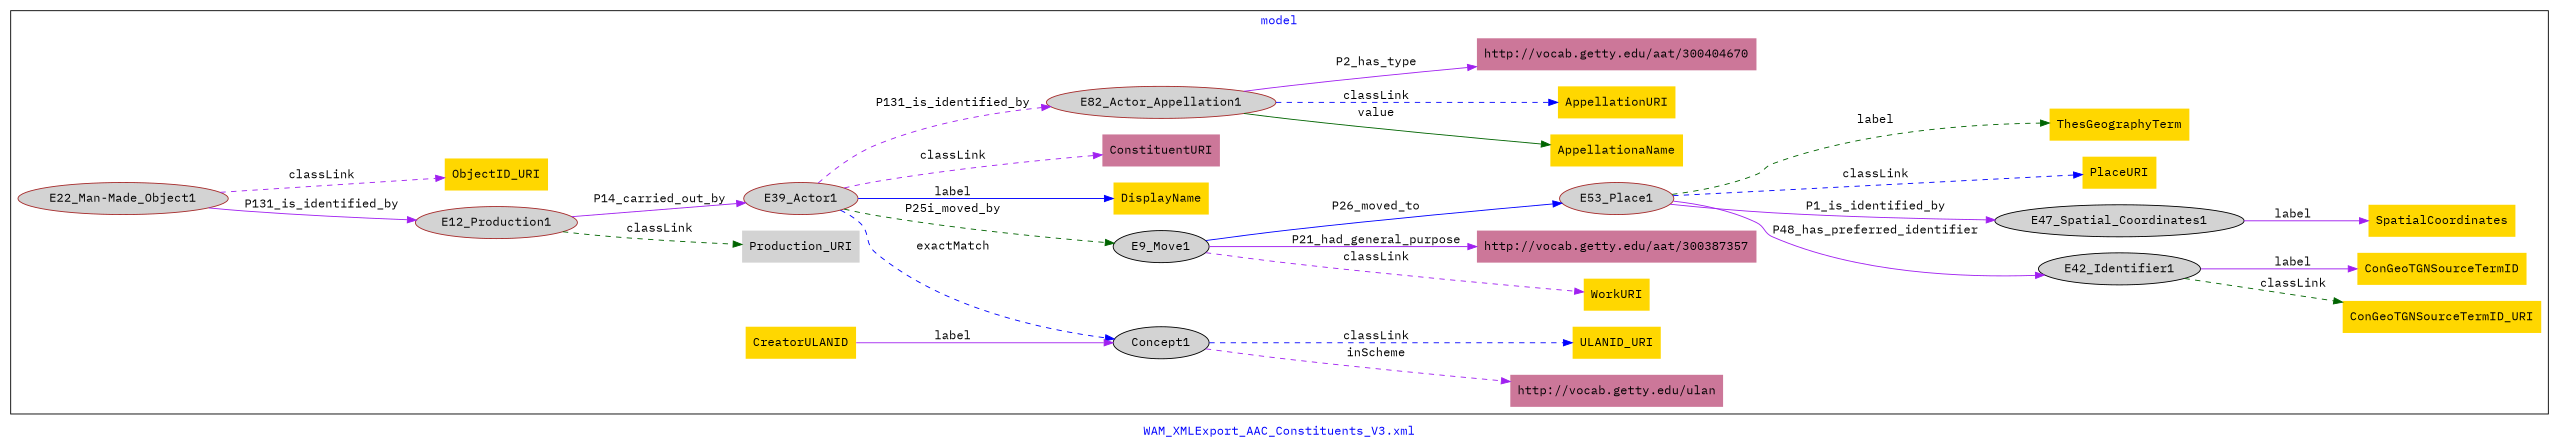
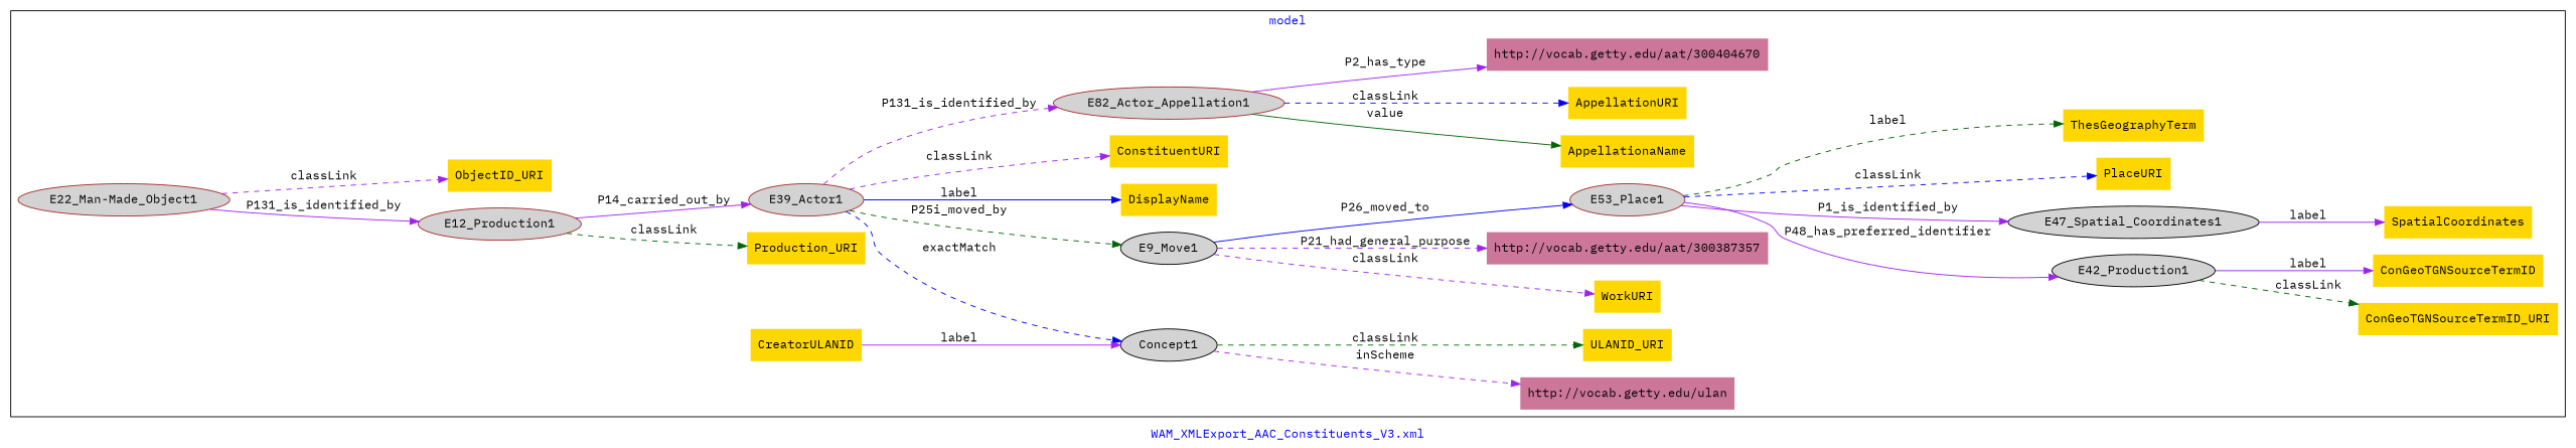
  digraph {
    fontcolor=blue
    fontname="IBM Plex Mono"
    label="WAM_XMLExport_AAC_Constituents_V3.xml"
    rankdir=LR
    remincross=true
    node [color=brown fillcolor=gold fontname="IBM Plex Mono" style=filled shape=plaintext]
    edge [color=purple fontcolor=black fontname="IBM Plex Mono" style=dashed]
    n1 [fillcolor=lightgray label=E12_Production1 shape=""]
-   n2 [fillcolor=lightgray label=Production_URI]
+   n2 [label=Production_URI]
    n3 [fillcolor=lightgray label=E39_Actor1 shape=""]
    n4 [fillcolor=lightgray label="E22_Man-Made_Object1" shape=""]
    n5 [label=ObjectID_URI]
-   n6 [color=black fillcolor="#CC7799" label=ConstituentURI]
+   n6 [color=black label=ConstituentURI]
    n7 [fillcolor=lightgray label=E82_Actor_Appellation1 shape=""]
    n8 [color=black fillcolor=lightgray label=E9_Move1 shape=""]
    n9 [label=DisplayName]
    n10 [color=black fillcolor=lightgray label=Concept1 shape=""]
-   n11 [color=black fillcolor=lightgray label=E42_Identifier1 shape=""]
+   n11 [color=black fillcolor=lightgray label=E42_Production1 shape=""]
    n12 [color=black label=ConGeoTGNSourceTermID_URI]
    n13 [label=ConGeoTGNSourceTermID]
    n14 [color=black fillcolor=lightgray label=E47_Spatial_Coordinates1 shape=""]
    n15 [color=black label=SpatialCoordinates]
    n16 [fillcolor=lightgray label=E53_Place1 shape=""]
    n17 [label=PlaceURI]
    n18 [color=black label=ThesGeographyTerm]
    n19 [color=black label=AppellationURI]
    n20 [fillcolor="#CC7799" label="http://vocab.getty.edu/aat/300404670"]
    n21 [color=black label=AppellationaName]
    n22 [label=WorkURI]
    n23 [color=black fillcolor="#CC7799" label="http://vocab.getty.edu/aat/300387357"]
    n24 [label=ULANID_URI]
    n25 [label=CreatorULANID]
    n26 [fillcolor="#CC7799" label="http://vocab.getty.edu/ulan"]
    subgraph cluster_1 {
      label=model
      n1
      n2
      n3
      n4
      n5
      n6
      n7
      n8
      n9
      n10
      n11
      n12
      n13
      n14
      n15
      n16
      n17
      n18
      n19
      n20
      n21
      n22
      n23
      n24
      n25
      n26
    }
    n1 -> n2 [color=darkgreen label=classLink]
    n1 -> n3 [label=P14_carried_out_by style=solid]
    n3 -> n6 [label=classLink]
    n3 -> n7 [label=P131_is_identified_by]
    n3 -> n8 [color=darkgreen label=P25i_moved_by]
    n3 -> n9 [color=blue label=label style=solid]
    n3 -> n10 [color=blue label=exactMatch]
    n4 -> n1 [label=P131_is_identified_by style=solid]
    n4 -> n5 [label=classLink]
    n7 -> n19 [color=blue label=classLink]
    n7 -> n20 [label=P2_has_type style=solid]
    n7 -> n21 [color=darkgreen label=value style=solid]
    n8 -> n16 [color=blue label=P26_moved_to style=solid]
    n8 -> n22 [label=classLink]
-   n8 -> n23 [label=P21_had_general_purpose style=solid]
-   n10 -> n24 [color=blue label=classLink]
+   n8 -> n23 [label=P21_had_general_purpose]
+   n10 -> n24 [color=darkgreen label=classLink]
    n10 -> n26 [label=inScheme]
    n11 -> n12 [color=darkgreen label=classLink]
    n11 -> n13 [label=label style=solid]
    n14 -> n15 [label=label style=solid]
    n16 -> n11 [label=P48_has_preferred_identifier style=solid]
    n16 -> n14 [label=P1_is_identified_by style=solid]
    n16 -> n17 [color=blue label=classLink]
    n16 -> n18 [color=darkgreen label=label]
    n25 -> n10 [label=label style=solid]
  }
